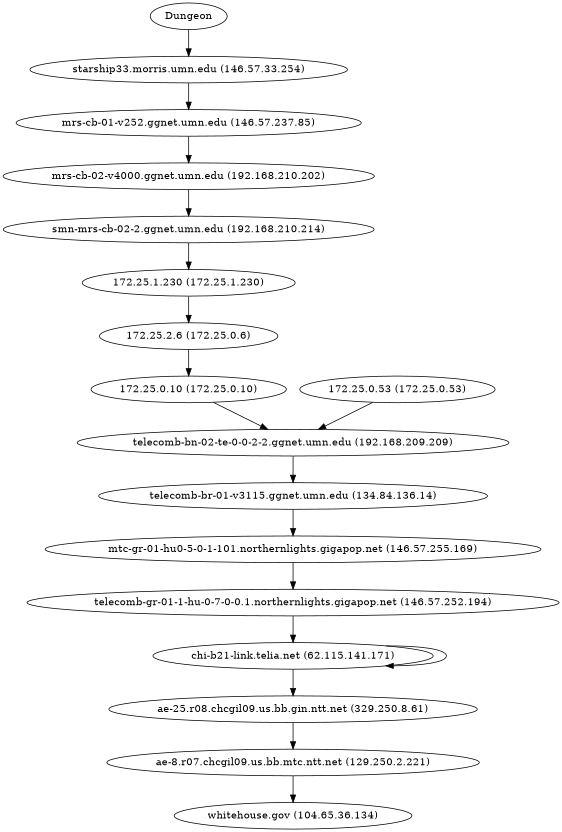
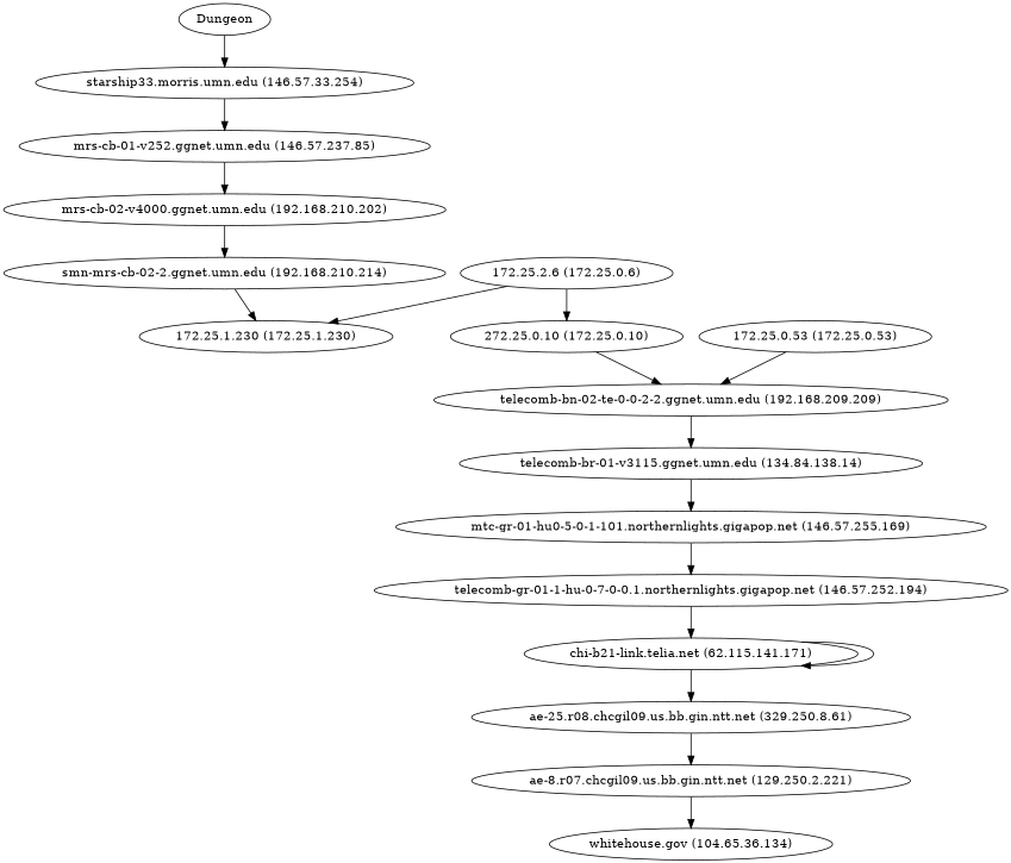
  digraph {
    Dungeon
    "starship33.morris.umn.edu (146.57.33.254)"
    "mrs-cb-01-v252.ggnet.umn.edu (146.57.237.85)"
    "mrs-cb-02-v4000.ggnet.umn.edu (192.168.210.202)"
    "smn-mrs-cb-02-2.ggnet.umn.edu (192.168.210.214)"
    "172.25.1.230 (172.25.1.230)"
    n7 [label="172.25.2.6 (172.25.0.6)"]
-   "172.25.0.10 (172.25.0.10)"
+   "172.25.0.10 (172.25.0.10)" [label="272.25.0.10 (172.25.0.10)"]
    "telecomb-bn-02-te-0-0-2-2.ggnet.umn.edu (192.168.209.209)"
    "172.25.0.53 (172.25.0.53)"
-   "telecomb-br-01-v3115.ggnet.umn.edu (134.84.136.14)"
+   "telecomb-br-01-v3115.ggnet.umn.edu (134.84.136.14)" [label="telecomb-br-01-v3115.ggnet.umn.edu (134.84.138.14)"]
    "mtc-gr-01-hu0-5-0-1-101.northernlights.gigapop.net (146.57.255.169)"
    "telecomb-gr-01-1-hu-0-7-0-0.1.northernlights.gigapop.net (146.57.252.194)"
    "chi-b21-link.telia.net (62.115.141.171)"
    n15 [label="ae-25.r08.chcgil09.us.bb.gin.ntt.net (329.250.8.61)"]
-   "ae-8.r07.chcgil09.us.bb.gin.ntt.net (129.250.2.221)" [label="ae-8.r07.chcgil09.us.bb.mtc.ntt.net (129.250.2.221)"]
+   "ae-8.r07.chcgil09.us.bb.gin.ntt.net (129.250.2.221)"
    "whitehouse.gov (104.65.36.134)"
    Dungeon -> "starship33.morris.umn.edu (146.57.33.254)"
    "starship33.morris.umn.edu (146.57.33.254)" -> "mrs-cb-01-v252.ggnet.umn.edu (146.57.237.85)"
    "mrs-cb-01-v252.ggnet.umn.edu (146.57.237.85)" -> "mrs-cb-02-v4000.ggnet.umn.edu (192.168.210.202)"
    "mrs-cb-02-v4000.ggnet.umn.edu (192.168.210.202)" -> "smn-mrs-cb-02-2.ggnet.umn.edu (192.168.210.214)"
    "smn-mrs-cb-02-2.ggnet.umn.edu (192.168.210.214)" -> "172.25.1.230 (172.25.1.230)"
-   "172.25.1.230 (172.25.1.230)" -> n7
+   n7 -> "172.25.1.230 (172.25.1.230)"
    n7 -> "172.25.0.10 (172.25.0.10)"
    "172.25.0.10 (172.25.0.10)" -> "telecomb-bn-02-te-0-0-2-2.ggnet.umn.edu (192.168.209.209)"
    "telecomb-bn-02-te-0-0-2-2.ggnet.umn.edu (192.168.209.209)" -> "telecomb-br-01-v3115.ggnet.umn.edu (134.84.136.14)"
    "172.25.0.53 (172.25.0.53)" -> "telecomb-bn-02-te-0-0-2-2.ggnet.umn.edu (192.168.209.209)"
    "telecomb-br-01-v3115.ggnet.umn.edu (134.84.136.14)" -> "mtc-gr-01-hu0-5-0-1-101.northernlights.gigapop.net (146.57.255.169)"
    "mtc-gr-01-hu0-5-0-1-101.northernlights.gigapop.net (146.57.255.169)" -> "telecomb-gr-01-1-hu-0-7-0-0.1.northernlights.gigapop.net (146.57.252.194)"
    "telecomb-gr-01-1-hu-0-7-0-0.1.northernlights.gigapop.net (146.57.252.194)" -> "chi-b21-link.telia.net (62.115.141.171)"
    "chi-b21-link.telia.net (62.115.141.171)" -> "chi-b21-link.telia.net (62.115.141.171)"
    "chi-b21-link.telia.net (62.115.141.171)" -> n15
    n15 -> "ae-8.r07.chcgil09.us.bb.gin.ntt.net (129.250.2.221)"
    "ae-8.r07.chcgil09.us.bb.gin.ntt.net (129.250.2.221)" -> "whitehouse.gov (104.65.36.134)"
  }
